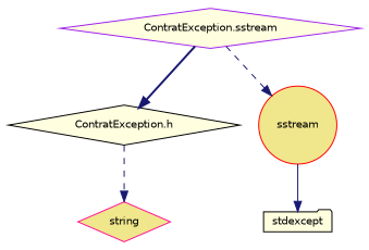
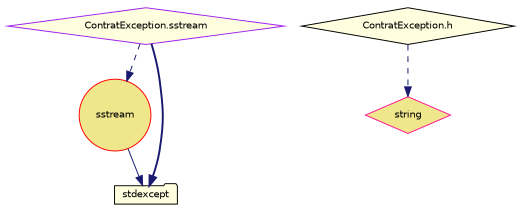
  digraph {
    node [color=black fillcolor=lightyellow fontname=Helvetica fontsize=10 shape=diamond style=filled]
    edge [color=midnightblue fontname=Helvetica fontsize=10 labelfontname=Helvetica labelfontsize=10 style=dashed]
    n1 [color=purple fontcolor=black height=0.2 label="ContratException.sstream" width=0.4]
    n2 [height=0.2 label="ContratException.h" width=0.4]
    n3 [color=red fillcolor=khaki height=0.2 label=sstream shape=circle width=0.4]
    n4 [color=deeppink fillcolor=khaki height=0.2 label=string width=0.4]
    n5 [height=0.2 label=stdexcept shape=folder width=0.4]
-   n1 -> n2 [style=bold]
+   n1 -> n5 [style=bold]
    n1 -> n3
    n2 -> n4
    n3 -> n5 [style=solid]
  }
